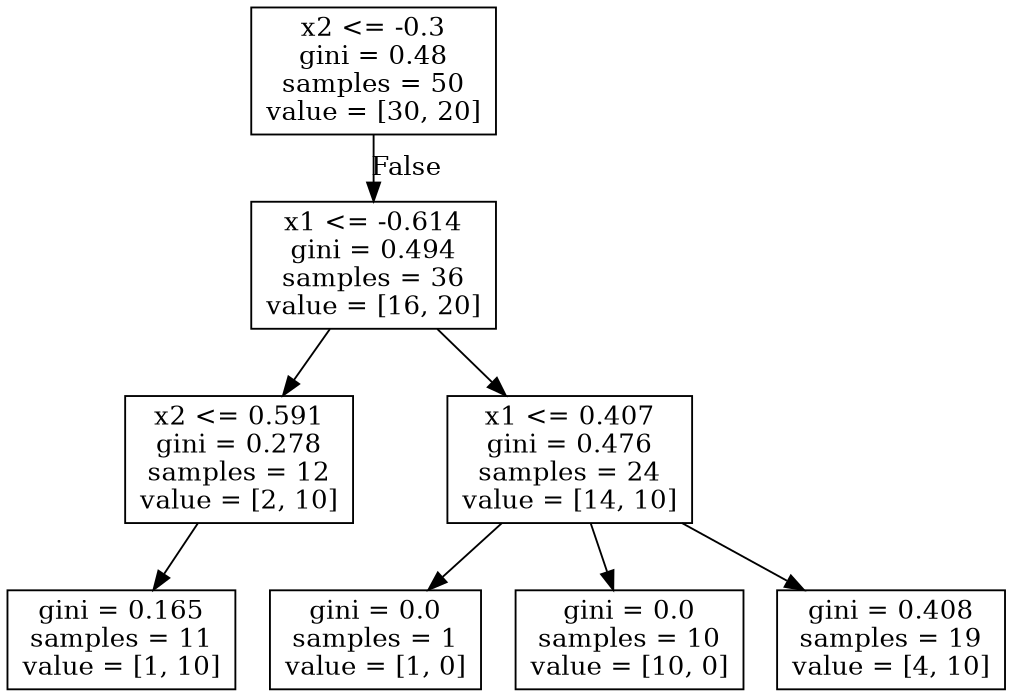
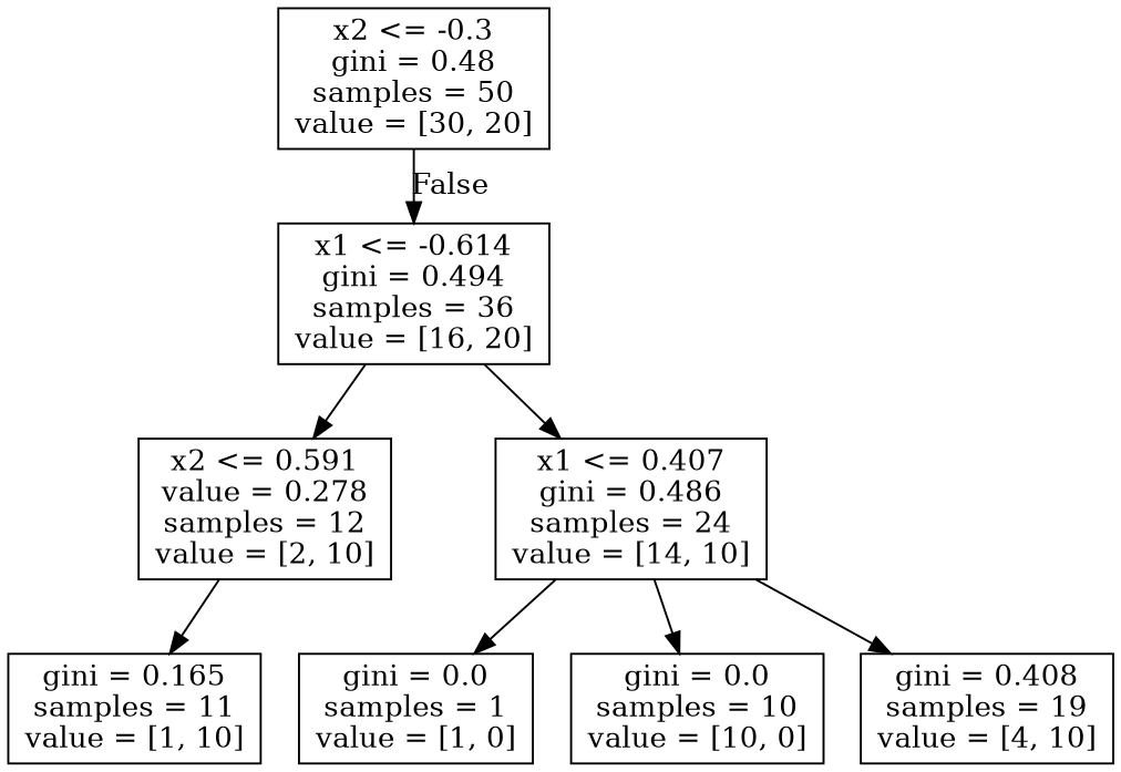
  digraph {
    node [shape=box]
    n1 [label="x2 <= -0.3\ngini = 0.48\nsamples = 50\nvalue = [30, 20]"]
    n2 [label="x1 <= -0.614\ngini = 0.494\nsamples = 36\nvalue = [16, 20]"]
-   n3 [label="x2 <= 0.591\ngini = 0.278\nsamples = 12\nvalue = [2, 10]"]
-   n4 [label="x1 <= 0.407\ngini = 0.476\nsamples = 24\nvalue = [14, 10]"]
+   n3 [label="x2 <= 0.591\nvalue = 0.278\nsamples = 12\nvalue = [2, 10]"]
+   n4 [label="x1 <= 0.407\ngini = 0.486\nsamples = 24\nvalue = [14, 10]"]
    n5 [label="gini = 0.165\nsamples = 11\nvalue = [1, 10]"]
    n6 [label="gini = 0.0\nsamples = 1\nvalue = [1, 0]"]
    n7 [label="gini = 0.0\nsamples = 10\nvalue = [10, 0]"]
    n8 [label="gini = 0.408\nsamples = 19\nvalue = [4, 10]"]
    n1 -> n2 [headlabel=False labelangle=-45 labeldistance=2.5]
    n2 -> n3
    n2 -> n4
    n3 -> n5
    n4 -> n6
    n4 -> n7
    n4 -> n8
  }
